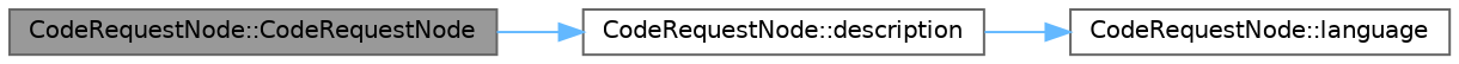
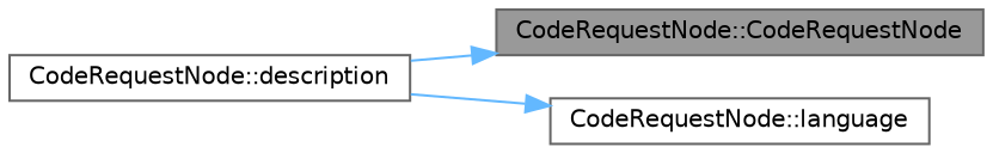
  digraph {
    rankdir=LR
    node [color=grey40 fillcolor=white fontname=Helvetica fontsize=10 shape=box style=filled]
    edge [color=steelblue1 fontname=Helvetica fontsize=10 labelfontname=Helvetica labelfontsize=10 style=solid]
    n1 [color=gray40 fillcolor=grey60 fontcolor=black height=0.2 label="CodeRequestNode::CodeRequestNode" width=0.4]
    n2 [height=0.2 label="CodeRequestNode::description" width=0.4]
    n3 [height=0.2 label="CodeRequestNode::language" width=0.4]
-   n1 -> n2
+   n2 -> n1
    n2 -> n3
  }
